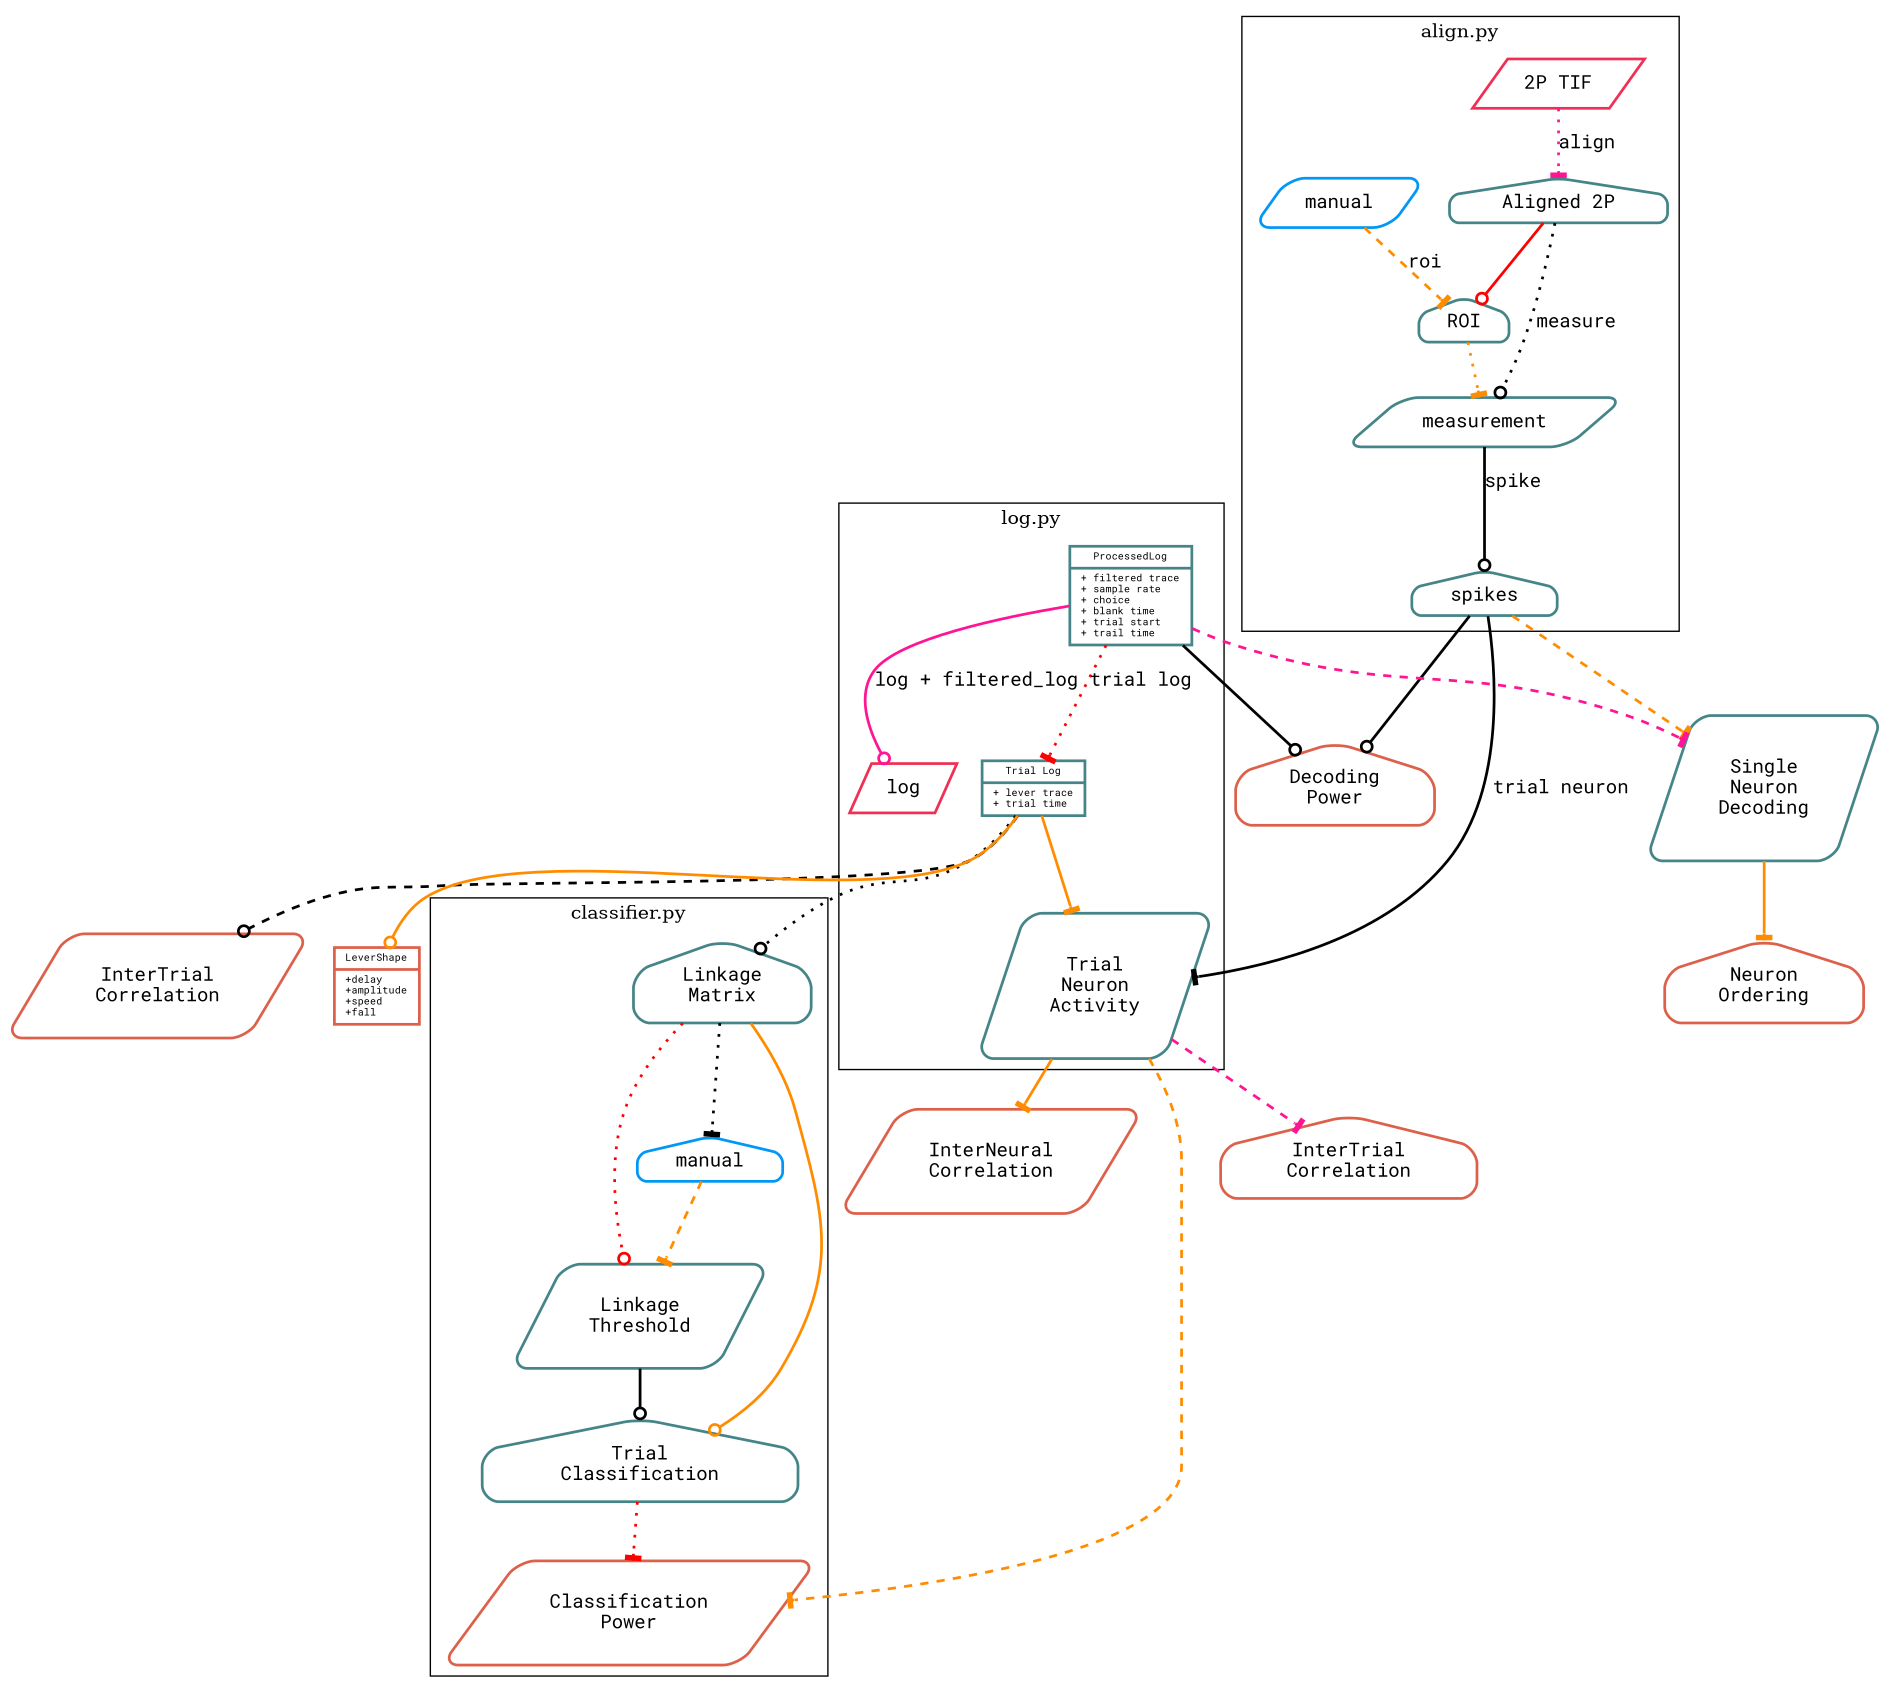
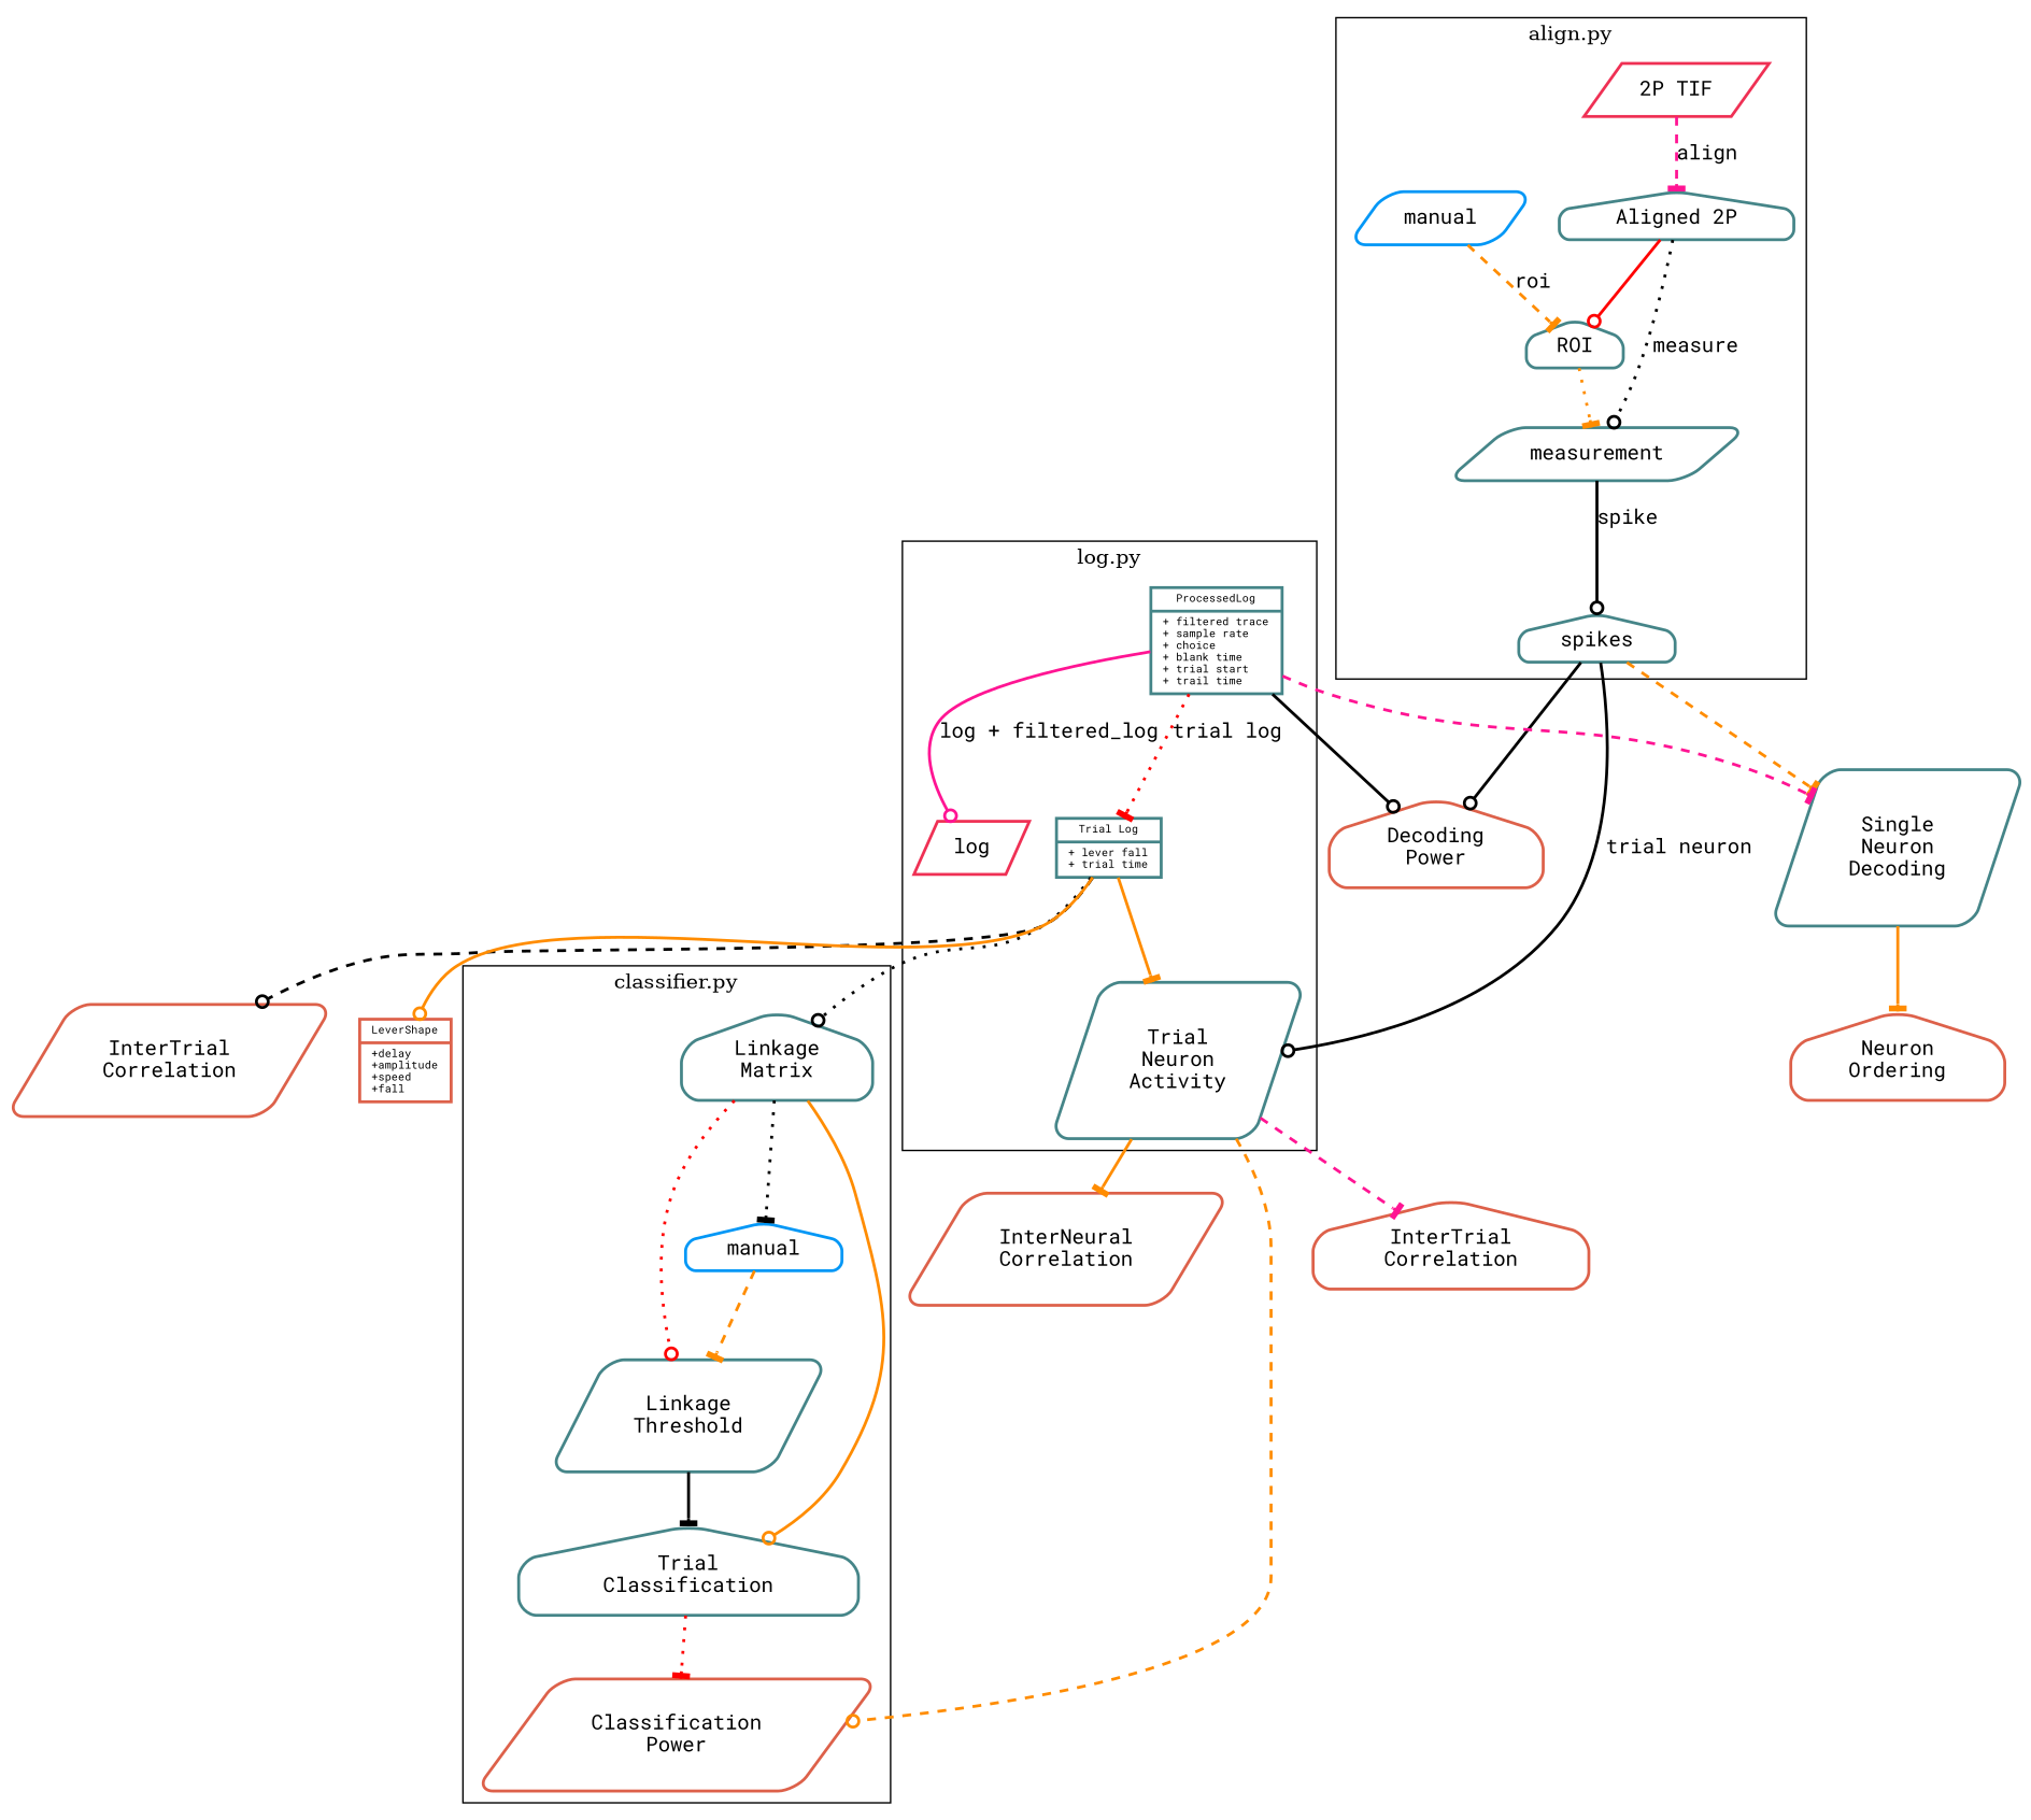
  digraph {
    node [color="#458588" fontname="Roboto Mono" penwidth=2.0 shape=parallelogram style=rounded]
    edge [arrowhead=tee color=darkorange fontname="Roboto Mono" penwidth=2.0 style=bold]
    n1 [color="#EF3054" label="2P TIF" style=solid]
    n2 [label="Aligned 2P" shape=house]
    ROI [shape=house]
    measurement
    spikes [shape=house]
    manual [color="#0197F6"]
    log [color="#EF3054" style=solid]
    n8 [fontsize=7 label="{ProcessedLog |+ filtered trace\l+ sample rate\l+ choice\l+ blank time \l+ trial start \l+ trail time\l}" shape=record style=solid]
-   n9 [fontsize=7 label="{Trial Log|+ lever trace\l+ trial time\l}" shape=record style=solid]
+   n9 [fontsize=7 label="{Trial Log|+ lever fall\l+ trial time\l}" shape=record style=solid]
    n10 [label="Trial\nNeuron\nActivity"]
    n11 [label="Linkage\nMatrix" shape=house]
    n12 [color="#0197F6" label=manual shape=house]
    n13 [label="Linkage\nThreshold"]
    n14 [label="Trial\nClassification" shape=house]
    n15 [color="#DD614A" label="Classification\nPower"]
    n16 [color="#DD614A" label="Decoding\nPower" shape=house]
    n17 [label="Single\nNeuron\nDecoding"]
    n18 [color="#DD614A" label="InterTrial\nCorrelation"]
    n19 [color="#DD614A" fontsize=7 label="{LeverShape|+delay\l+amplitude\l+speed\l+fall\l}" shape=record style=solid]
    n20 [color="#DD614A" label="InterTrial\nCorrelation" shape=house]
    n21 [color="#DD614A" label="InterNeural\nCorrelation"]
    n22 [color="#DD614A" label="Neuron\nOrdering" shape=house]
    subgraph cluster_1 {
      label="align.py"
      n1
      n2
      ROI
      measurement
      spikes
      manual
    }
    subgraph cluster_2 {
      label="log.py"
      log
      n8
      n9
      n10
    }
    subgraph cluster_3 {
      label="classifier.py"
      n11
      n12
      n13
      n14
      n15
    }
-   n1 -> n2 [color=deeppink label=align style=dotted]
+   n1 -> n2 [color=deeppink label=align style=dashed]
    n2 -> ROI [arrowhead=odot color=red]
    n2 -> measurement [arrowhead=odot color=black label=measure style=dotted]
    ROI -> measurement [style=dotted]
    measurement -> spikes [arrowhead=odot color=black label=spike]
-   spikes -> n10 [color=black label="trial neuron"]
+   spikes -> n10 [arrowhead=odot color=black label="trial neuron"]
    spikes -> n16 [arrowhead=odot color=black]
    spikes -> n17 [style=dashed]
    manual -> ROI [label=roi style=dashed]
    n8 -> log [arrowhead=odot color=deeppink label="log + filtered_log"]
    n8 -> n9 [color=red label="trial log" style=dotted]
    n8 -> n16 [arrowhead=odot color=black]
    n8 -> n17 [color=deeppink style=dashed]
    n9 -> n10
    n9 -> n11 [arrowhead=odot color=black style=dotted]
    n9 -> n18 [arrowhead=odot color=black style=dashed]
    n9 -> n19 [arrowhead=odot]
-   n10 -> n15 [style=dashed]
+   n10 -> n15 [arrowhead=odot style=dashed]
    n10 -> n20 [color=deeppink style=dashed]
    n10 -> n21
    n11 -> n12 [color=black style=dotted]
    n11 -> n13 [arrowhead=odot color=red style=dotted]
    n11 -> n14 [arrowhead=odot]
    n12 -> n13 [style=dashed]
-   n13 -> n14 [arrowhead=odot color=black]
+   n13 -> n14 [color=black]
    n14 -> n15 [color=red style=dotted]
    n17 -> n22
  }
